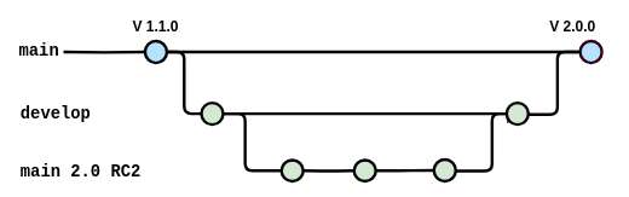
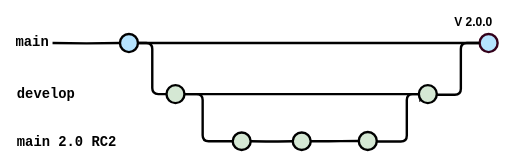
  <mxCell id="0" />
  <mxCell id="1" parent="0" />
  <mxCell id="2" value="" style="edgeStyle=orthogonalEdgeStyle;rounded=0;html=1;jettySize=auto;orthogonalLoop=1;plain-blue;endArrow=none;endFill=0;strokeWidth=4;strokeColor=#000000;" parent="1" source="4" edge="1"><mxGeometry x="292.25" y="211" as="geometry"><mxPoint x="797" y="71" as="targetPoint" /></mxGeometry></mxCell>
  <mxCell id="3" style="edgeStyle=orthogonalEdgeStyle;rounded=1;html=1;exitX=1;exitY=0.5;exitPerimeter=0;entryX=0;entryY=0.5;entryPerimeter=0;endArrow=none;endFill=0;jettySize=auto;orthogonalLoop=1;strokeWidth=4;fontSize=15;strokeColor=#000000;" parent="1" source="4" target="9" edge="1"><mxGeometry relative="1" as="geometry" /></mxCell>
  <mxCell id="4" value="" style="verticalLabelPosition=bottom;verticalAlign=top;html=1;strokeWidth=4;shape=mxgraph.flowchart.on-page_reference;plain-blue;gradientColor=none;fillColor=#B5E3Fe;strokeColor=#000000;" parent="1" vertex="1"><mxGeometry x="199.25" y="56" width="30" height="30" as="geometry" /></mxCell>
  <mxCell id="5" value="" style="verticalLabelPosition=bottom;verticalAlign=top;html=1;strokeWidth=4;shape=mxgraph.flowchart.on-page_reference;plain-blue;gradientColor=none;strokeColor=#33001A;fillColor=#B5E3FE;" parent="1" vertex="1"><mxGeometry x="798.25" y="56" width="30" height="30" as="geometry" /></mxCell>
  <mxCell id="6" value="" style="edgeStyle=orthogonalEdgeStyle;rounded=0;html=1;jettySize=auto;orthogonalLoop=1;strokeWidth=4;endArrow=none;endFill=0;strokeColor=#000000;" parent="1" target="4" edge="1"><mxGeometry x="192.25" y="211" as="geometry"><mxPoint x="87" y="71" as="sourcePoint" /></mxGeometry></mxCell>
  <mxCell id="7" value="&lt;font style=&quot;font-size: 23px;&quot;&gt;main&lt;/font&gt;" style="text;html=1;strokeColor=none;fillColor=none;align=center;verticalAlign=middle;whiteSpace=wrap;overflow=hidden;fontSize=23;fontStyle=1;fontFamily=Courier New;fontColor=#000000;" parent="1" vertex="1"><mxGeometry x="20" y="50" width="67" height="42" as="geometry" /></mxCell>
  <mxCell id="8" style="edgeStyle=orthogonalEdgeStyle;curved=1;rounded=0;html=1;exitX=1;exitY=0.5;exitPerimeter=0;endArrow=none;endFill=0;jettySize=auto;orthogonalLoop=1;strokeWidth=4;fontSize=15;strokeColor=#000000;entryX=0;entryY=0.5;entryDx=0;entryDy=0;entryPerimeter=0;" parent="1" source="9" target="20" edge="1"><mxGeometry relative="1" as="geometry"><mxPoint x="383.75" y="156" as="targetPoint" /></mxGeometry></mxCell>
  <mxCell id="9" value="" style="verticalLabelPosition=bottom;verticalAlign=top;html=1;strokeWidth=4;shape=mxgraph.flowchart.on-page_reference;plain-purple;gradientColor=none;strokeColor=#000000;fillColor=#D5E8D4;" parent="1" vertex="1"><mxGeometry x="276.75" y="141" width="30" height="30" as="geometry" /></mxCell>
  <mxCell id="10" style="edgeStyle=none;html=1;exitX=0.5;exitY=0;exitDx=0;exitDy=0;fontSize=20;strokeColor=#000000;" edge="1" parent="1" source="11"><mxGeometry relative="1" as="geometry"><mxPoint x="81" y="140" as="targetPoint" /></mxGeometry></mxCell>
  <mxCell id="11" value="&lt;font style=&quot;font-size: 23px;&quot;&gt;develop&lt;/font&gt;" style="text;html=1;strokeColor=none;fillColor=none;align=left;verticalAlign=middle;whiteSpace=wrap;overflow=hidden;fontSize=23;fontStyle=1;fontFamily=Courier New;fontColor=#000000;" parent="1" vertex="1"><mxGeometry x="25.75" y="140" width="111.25" height="34" as="geometry" /></mxCell>
  <mxCell id="12" value="" style="edgeStyle=orthogonalEdgeStyle;rounded=1;orthogonalLoop=1;jettySize=auto;html=1;endArrow=none;endFill=0;strokeWidth=4;entryX=0;entryY=0.5;entryDx=0;entryDy=0;entryPerimeter=0;startArrow=none;strokeColor=#000000;" parent="1" source="23" target="15" edge="1"><mxGeometry relative="1" as="geometry"><mxPoint x="417" y="234.5" as="sourcePoint" /><mxPoint x="451.75" y="236" as="targetPoint" /></mxGeometry></mxCell>
  <mxCell id="13" style="edgeStyle=orthogonalEdgeStyle;orthogonalLoop=1;jettySize=auto;html=1;endArrow=none;endFill=0;strokeWidth=4;rounded=1;entryX=1;entryY=0.5;entryDx=0;entryDy=0;entryPerimeter=0;strokeColor=#000000;" parent="1" target="9" edge="1"><mxGeometry relative="1" as="geometry"><mxPoint x="387" y="234.5" as="sourcePoint" /><mxPoint x="297" y="60" as="targetPoint" /><Array as="points"><mxPoint x="337" y="235" /><mxPoint x="337" y="156" /></Array></mxGeometry></mxCell>
  <mxCell id="14" style="edgeStyle=orthogonalEdgeStyle;rounded=1;orthogonalLoop=1;jettySize=auto;html=1;entryX=0;entryY=0.5;entryDx=0;entryDy=0;entryPerimeter=0;endArrow=none;endFill=0;strokeWidth=4;fontFamily=Courier New;fontColor=#009900;strokeColor=#000000;" parent="1" source="15" target="20" edge="1"><mxGeometry relative="1" as="geometry"><Array as="points"><mxPoint x="677" y="235" /><mxPoint x="677" y="156" /></Array></mxGeometry></mxCell>
  <mxCell id="15" value="" style="verticalLabelPosition=bottom;verticalAlign=top;html=1;strokeWidth=4;shape=mxgraph.flowchart.on-page_reference;plain-purple;gradientColor=none;strokeColor=#000000;fillColor=#D5E8D4;" parent="1" vertex="1"><mxGeometry x="597" y="219" width="30" height="30" as="geometry" /></mxCell>
  <mxCell id="16" value="&lt;font style=&quot;font-size: 23px;&quot;&gt;main 2.0 RC2&lt;/font&gt;" style="text;html=1;strokeColor=none;fillColor=none;align=left;verticalAlign=middle;whiteSpace=wrap;overflow=hidden;fontSize=23;fontStyle=1;fontFamily=Courier New;fontColor=#000000;" parent="1" vertex="1"><mxGeometry x="25.75" y="221" width="221.25" height="28" as="geometry" /></mxCell>
- <mxCell id="17" value="&lt;font style=&quot;font-size: 20px&quot;&gt;&lt;b&gt;V 1.1.0&lt;/b&gt;&lt;/font&gt;" style="text;html=1;strokeColor=none;fillColor=none;align=center;verticalAlign=middle;whiteSpace=wrap;overflow=hidden;fontSize=14;fontColor=#000000;" parent="1" vertex="1"><mxGeometry x="179.25" y="20" width="70" height="30" as="geometry" /></mxCell>
  <mxCell id="18" style="edgeStyle=orthogonalEdgeStyle;rounded=1;orthogonalLoop=1;jettySize=auto;html=1;entryX=0;entryY=0.5;entryDx=0;entryDy=0;entryPerimeter=0;endArrow=none;endFill=0;strokeWidth=4;fontFamily=Courier New;fontColor=#009900;strokeColor=#000000;" parent="1" source="20" target="5" edge="1"><mxGeometry relative="1" as="geometry"><Array as="points"><mxPoint x="767" y="157" /><mxPoint x="767" y="71" /></Array></mxGeometry></mxCell>
  <mxCell id="19" style="edgeStyle=none;html=1;exitX=0.145;exitY=0.855;exitDx=0;exitDy=0;exitPerimeter=0;fontSize=16;strokeColor=#000000;" edge="1" parent="1" source="20"><mxGeometry relative="1" as="geometry"><mxPoint x="697" y="160" as="targetPoint" /></mxGeometry></mxCell>
  <mxCell id="20" value="" style="verticalLabelPosition=bottom;verticalAlign=top;html=1;strokeWidth=4;shape=mxgraph.flowchart.on-page_reference;plain-purple;gradientColor=none;strokeColor=#000000;fillColor=#D5E8D4;" parent="1" vertex="1"><mxGeometry x="697" y="141" width="30" height="30" as="geometry" /></mxCell>
  <mxCell id="21" value="&lt;font style=&quot;font-size: 20px&quot;&gt;&lt;b&gt;V 2.0.0&lt;/b&gt;&lt;/font&gt;" style="text;html=1;strokeColor=none;fillColor=none;align=center;verticalAlign=middle;whiteSpace=wrap;overflow=hidden;fontSize=14;fontColor=#000000;" parent="1" vertex="1"><mxGeometry x="733.25" y="20" width="110" height="30" as="geometry" /></mxCell>
  <mxCell id="22" value="" style="verticalLabelPosition=bottom;verticalAlign=top;html=1;strokeWidth=4;shape=mxgraph.flowchart.on-page_reference;plain-purple;gradientColor=none;strokeColor=#000000;fillColor=#D5E8D4;" vertex="1" parent="1"><mxGeometry x="387" y="220" width="30" height="29" as="geometry" /></mxCell>
  <mxCell id="23" value="" style="verticalLabelPosition=bottom;verticalAlign=top;html=1;strokeWidth=4;shape=mxgraph.flowchart.on-page_reference;plain-purple;gradientColor=none;strokeColor=#000000;fillColor=#D5E8D4;" vertex="1" parent="1"><mxGeometry x="487" y="220" width="30" height="29" as="geometry" /></mxCell>
  <mxCell id="24" value="" style="edgeStyle=orthogonalEdgeStyle;rounded=1;orthogonalLoop=1;jettySize=auto;html=1;endArrow=none;endFill=0;strokeWidth=4;entryX=0;entryY=0.5;entryDx=0;entryDy=0;entryPerimeter=0;strokeColor=#000000;" edge="1" parent="1" target="23"><mxGeometry relative="1" as="geometry"><mxPoint x="417" y="234.5" as="sourcePoint" /><mxPoint x="597" y="234" as="targetPoint" /></mxGeometry></mxCell>
